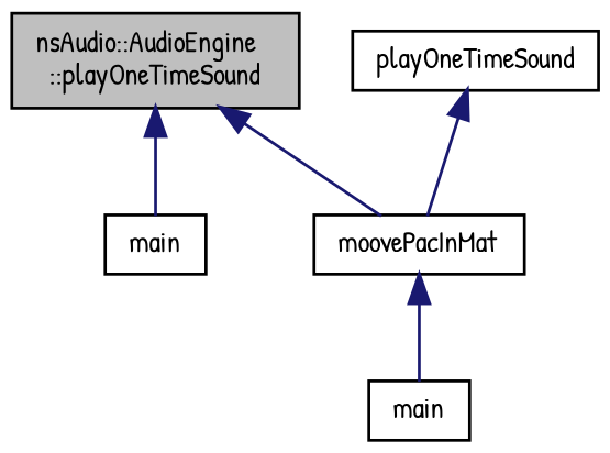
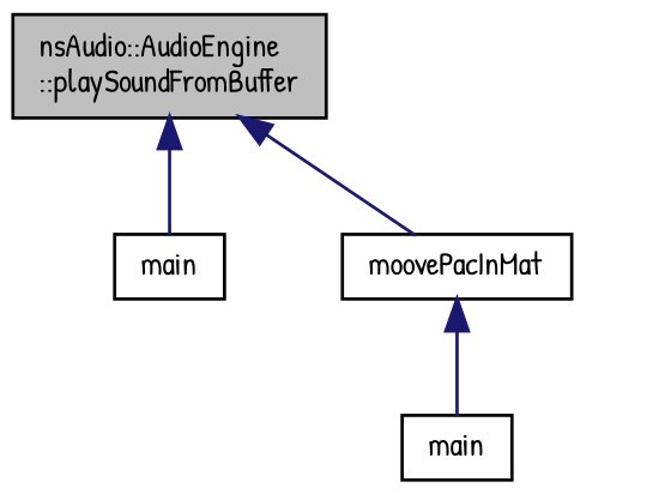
  digraph {
    fontname="Patrick Hand"
    rankdir=TB
    node [color=black fillcolor=white fontname="Patrick Hand" fontsize=10 shape=record style=filled]
    edge [color=midnightblue dir=back fontname="Patrick Hand" fontsize=10 labelfontname=Helvetica labelfontsize=10 style=solid]
-   n1 [fillcolor=grey75 fontcolor=black height=0.2 label="nsAudio::AudioEngine\l::playOneTimeSound" width=0.4]
+   n1 [fillcolor=grey75 fontcolor=black height=0.2 label="nsAudio::AudioEngine\l::playSoundFromBuffer" width=0.4]
    n2 [height=0.2 label=main width=0.4]
    n3 [height=0.2 label=moovePacInMat width=0.4]
-   n4 [height=0.2 label=playOneTimeSound width=0.4]
    n5 [height=0.2 label=main width=0.4]
    n1 -> n2
    n1 -> n3
    n3 -> n5
-   n4 -> n3
  }
